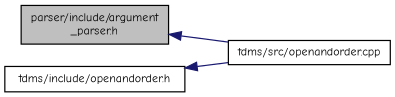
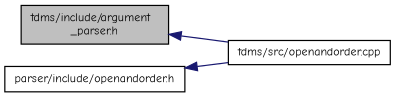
  digraph {
    fontname="Comic Neue"
    rankdir=LR
    node [color=black fillcolor=white fontname="Comic Neue" fontsize=10 shape=record style=filled]
    edge [color=midnightblue dir=back fontname="Comic Neue" fontsize=10 labelfontname=Helvetica labelfontsize=10 style=solid]
-   n1 [fillcolor=grey75 fontcolor=black height=0.2 label="parser/include/argument\l_parser.h" width=0.4]
+   n1 [fillcolor=grey75 fontcolor=black height=0.2 label="tdms/include/argument\l_parser.h" width=0.4]
    n2 [height=0.2 label="tdms/src/openandorder.cpp" width=0.4]
-   n3 [height=0.2 label="tdms/include/openandorder.h" width=0.4]
+   n3 [height=0.2 label="parser/include/openandorder.h" width=0.4]
    n1 -> n2
    n3 -> n2
  }
